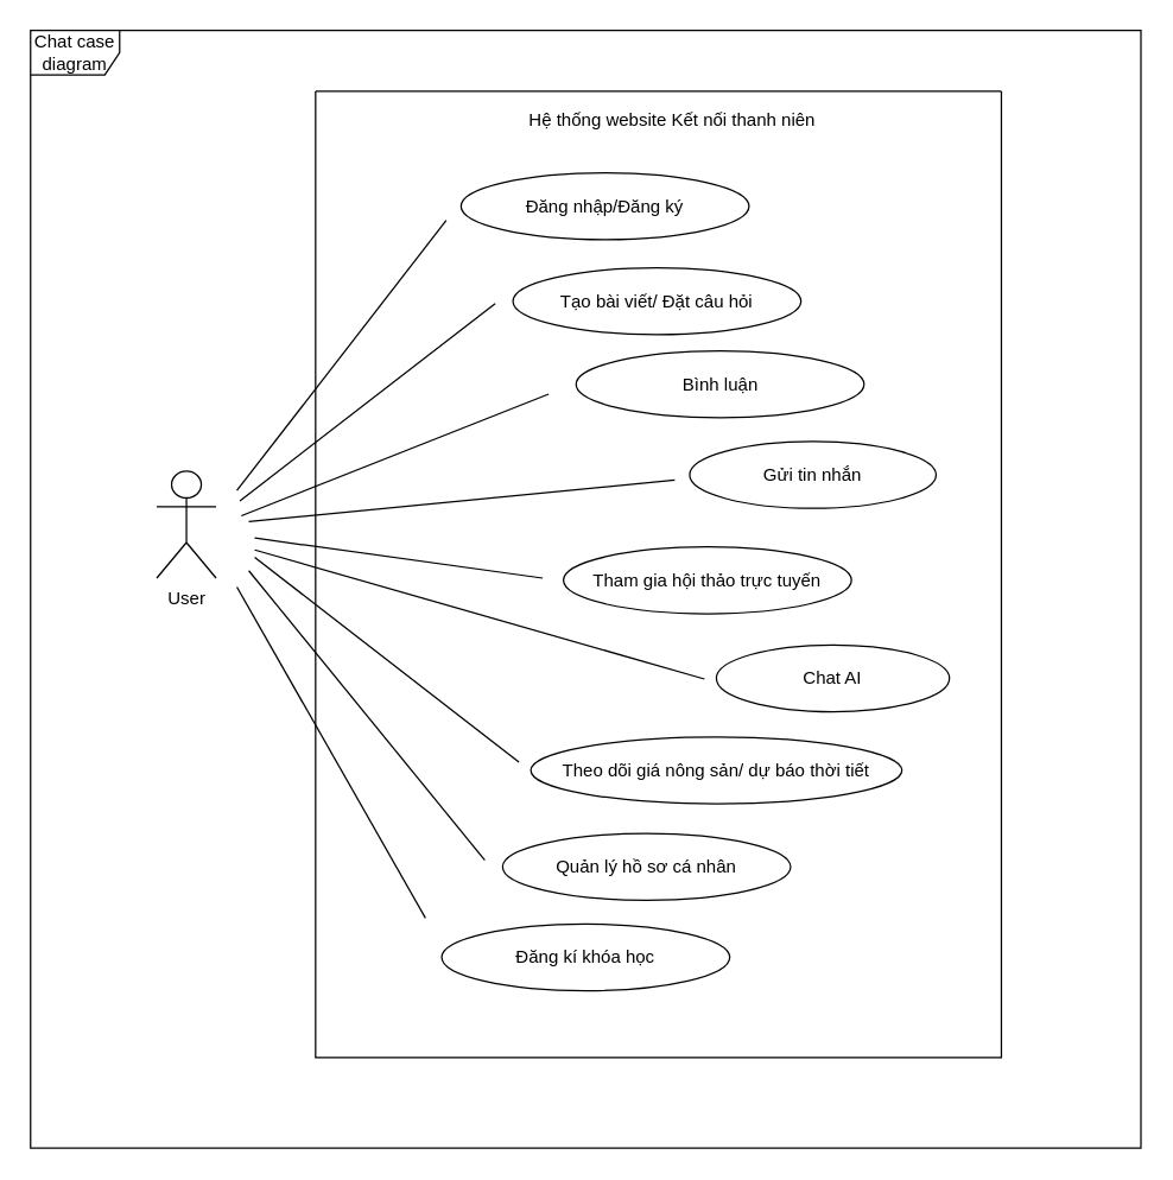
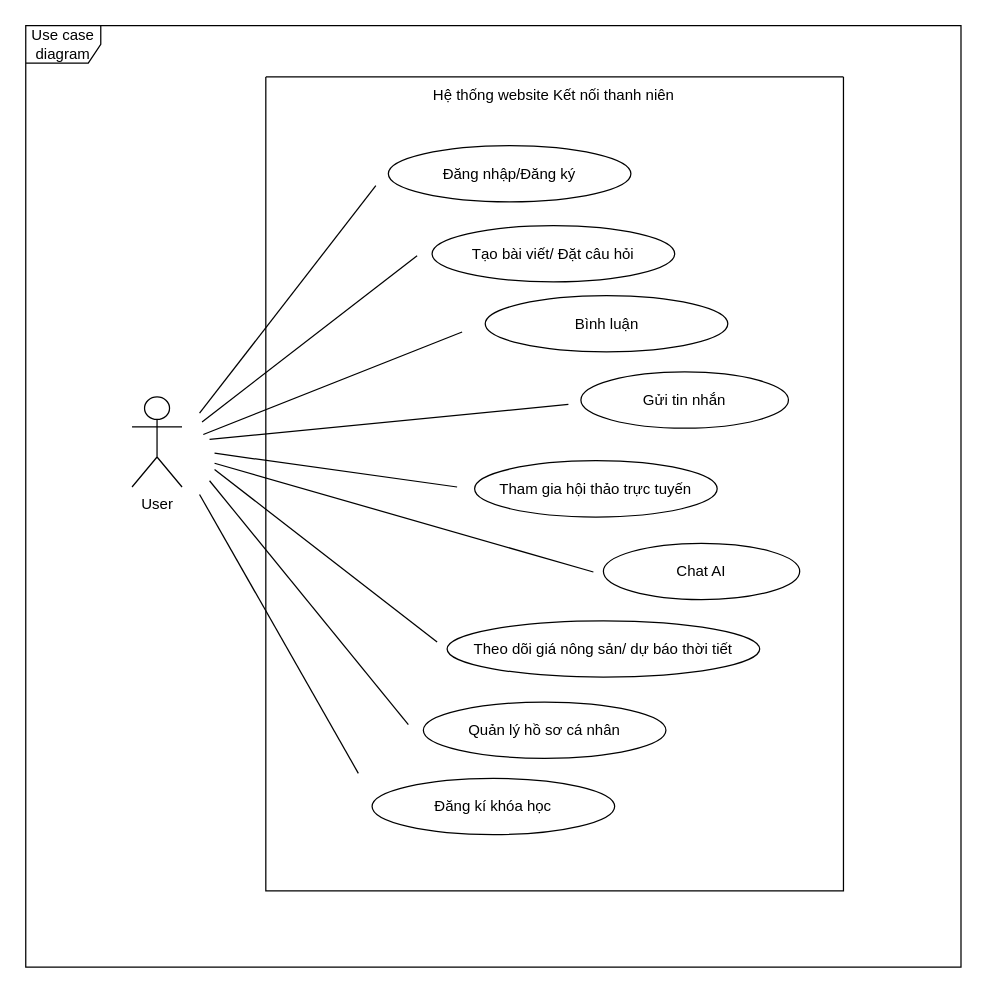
  <mxCell id="0" />
  <mxCell id="1" parent="0" />
  <mxCell id="2" value="User" style="shape=umlActor;verticalLabelPosition=bottom;verticalAlign=top;html=1;" vertex="1" parent="1"><mxGeometry x="105" y="317" width="40" height="72" as="geometry" /></mxCell>
  <mxCell id="3" value="Bình luận" style="ellipse;whiteSpace=wrap;html=1;" vertex="1" parent="1"><mxGeometry x="387.5" y="236" width="194" height="45" as="geometry" /></mxCell>
  <mxCell id="4" value="Tạo bài viết/ Đặt câu hỏi" style="ellipse;whiteSpace=wrap;html=1;" vertex="1" parent="1"><mxGeometry x="345" y="180" width="194" height="45" as="geometry" /></mxCell>
  <mxCell id="5" value="Đăng nhập/Đăng ký" style="ellipse;whiteSpace=wrap;html=1;" vertex="1" parent="1"><mxGeometry x="310" y="116" width="194" height="45" as="geometry" /></mxCell>
  <mxCell id="6" value="Gửi tin nhắn" style="ellipse;whiteSpace=wrap;html=1;" vertex="1" parent="1"><mxGeometry x="464" y="297" width="166" height="45" as="geometry" /></mxCell>
  <mxCell id="7" value="Tham gia hội thảo trực tuyến" style="ellipse;whiteSpace=wrap;html=1;" vertex="1" parent="1"><mxGeometry x="379" y="368" width="194" height="45" as="geometry" /></mxCell>
  <mxCell id="8" value="Chat AI" style="ellipse;whiteSpace=wrap;html=1;" vertex="1" parent="1"><mxGeometry x="482" y="434" width="157" height="45" as="geometry" /></mxCell>
  <mxCell id="9" value="Theo dõi giá nông sản/ dự báo thời tiết" style="ellipse;whiteSpace=wrap;html=1;" vertex="1" parent="1"><mxGeometry x="357" y="496" width="250" height="45" as="geometry" /></mxCell>
  <mxCell id="10" value="Quản lý hồ sơ cá nhân" style="ellipse;whiteSpace=wrap;html=1;" vertex="1" parent="1"><mxGeometry x="338" y="561" width="194" height="45" as="geometry" /></mxCell>
  <mxCell id="11" value="Đăng kí khóa học" style="ellipse;whiteSpace=wrap;html=1;" vertex="1" parent="1"><mxGeometry x="297" y="622" width="194" height="45" as="geometry" /></mxCell>
- <mxCell id="12" value="Chat case diagram" style="shape=umlFrame;whiteSpace=wrap;html=1;pointerEvents=0;" vertex="1" parent="1"><mxGeometry x="20" y="20" width="748" height="753" as="geometry" /></mxCell>
+ <mxCell id="12" value="Use case diagram" style="shape=umlFrame;whiteSpace=wrap;html=1;pointerEvents=0;" vertex="1" parent="1"><mxGeometry x="20" y="20" width="748" height="753" as="geometry" /></mxCell>
  <mxCell id="13" value="" style="endArrow=none;html=1;rounded=0;fontSize=12;startSize=8;endSize=8;curved=1;" edge="1" parent="1"><mxGeometry relative="1" as="geometry"><mxPoint x="159" y="330" as="sourcePoint" /><mxPoint x="300" y="148" as="targetPoint" /></mxGeometry></mxCell>
  <mxCell id="14" value="" style="endArrow=none;html=1;rounded=0;fontSize=12;startSize=8;endSize=8;curved=1;" edge="1" parent="1"><mxGeometry relative="1" as="geometry"><mxPoint x="161" y="337" as="sourcePoint" /><mxPoint x="333" y="204" as="targetPoint" /></mxGeometry></mxCell>
  <mxCell id="15" value="" style="endArrow=none;html=1;rounded=0;fontSize=12;startSize=8;endSize=8;curved=1;" edge="1" parent="1"><mxGeometry relative="1" as="geometry"><mxPoint x="162" y="347" as="sourcePoint" /><mxPoint x="369" y="265" as="targetPoint" /></mxGeometry></mxCell>
  <mxCell id="16" value="" style="endArrow=none;html=1;rounded=0;fontSize=12;startSize=8;endSize=8;curved=1;" edge="1" parent="1"><mxGeometry relative="1" as="geometry"><mxPoint x="167" y="351" as="sourcePoint" /><mxPoint x="454" y="323" as="targetPoint" /></mxGeometry></mxCell>
  <mxCell id="17" value="" style="endArrow=none;html=1;rounded=0;fontSize=12;startSize=8;endSize=8;curved=1;" edge="1" parent="1"><mxGeometry relative="1" as="geometry"><mxPoint x="171" y="362" as="sourcePoint" /><mxPoint x="365" y="389" as="targetPoint" /></mxGeometry></mxCell>
  <mxCell id="18" value="" style="endArrow=none;html=1;rounded=0;fontSize=12;startSize=8;endSize=8;curved=1;" edge="1" parent="1"><mxGeometry relative="1" as="geometry"><mxPoint x="171" y="370" as="sourcePoint" /><mxPoint x="474" y="457" as="targetPoint" /></mxGeometry></mxCell>
  <mxCell id="19" value="" style="endArrow=none;html=1;rounded=0;fontSize=12;startSize=8;endSize=8;curved=1;" edge="1" parent="1"><mxGeometry relative="1" as="geometry"><mxPoint x="171" y="375" as="sourcePoint" /><mxPoint x="349" y="513" as="targetPoint" /></mxGeometry></mxCell>
  <mxCell id="20" value="" style="endArrow=none;html=1;rounded=0;fontSize=12;startSize=8;endSize=8;curved=1;" edge="1" parent="1"><mxGeometry relative="1" as="geometry"><mxPoint x="167" y="384" as="sourcePoint" /><mxPoint x="326" y="579" as="targetPoint" /></mxGeometry></mxCell>
  <mxCell id="21" value="" style="endArrow=none;html=1;rounded=0;fontSize=12;startSize=8;endSize=8;curved=1;" edge="1" parent="1"><mxGeometry relative="1" as="geometry"><mxPoint x="159" y="395" as="sourcePoint" /><mxPoint x="286" y="618" as="targetPoint" /></mxGeometry></mxCell>
  <mxCell id="22" value="" style="swimlane;startSize=0;" vertex="1" parent="1"><mxGeometry x="212" y="61" width="462" height="651" as="geometry" /></mxCell>
- <mxCell id="23" value="Hệ thống website Kết nối thanh niên" style="text;html=1;align=center;verticalAlign=middle;whiteSpace=wrap;rounded=0;" vertex="1" parent="22"><mxGeometry x="133.5" y="5" width="213" height="30" as="geometry" /></mxCell>
+ <mxCell id="23" value="Hệ thống website Kết nối thanh niên" style="text;html=1;align=center;verticalAlign=middle;whiteSpace=wrap;rounded=0;" vertex="1" parent="22"><mxGeometry x="123.5" width="213" height="30" as="geometry" /></mxCell>
